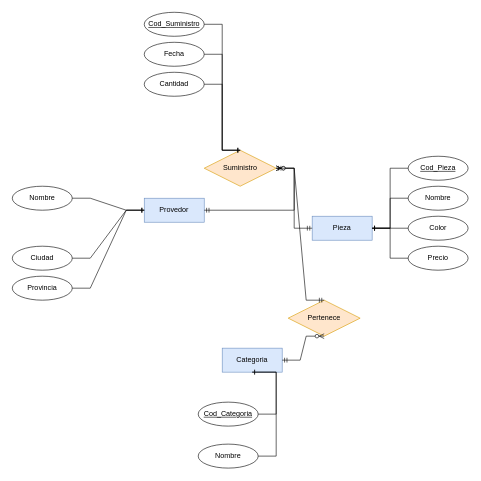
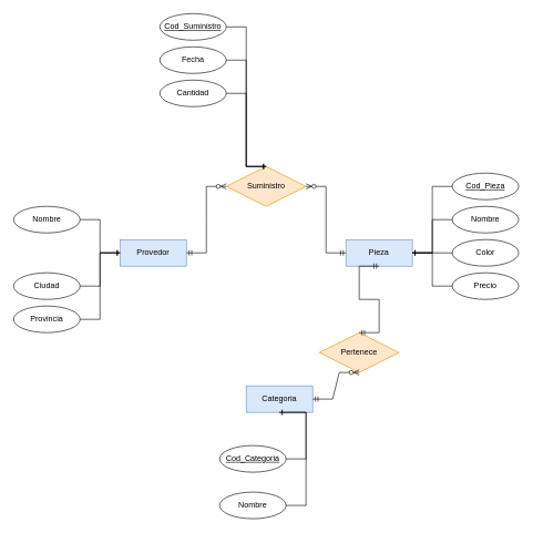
  <mxCell id="0" />
  <mxCell id="1" parent="0" />
- <mxCell id="2" value="Provedor" style="whiteSpace=wrap;html=1;align=center;fillColor=#dae8fc;strokeColor=#6c8ebf;" vertex="1" parent="1"><mxGeometry x="240" y="330" width="100" height="40" as="geometry" /></mxCell>
+ <mxCell id="2" value="Provedor" style="whiteSpace=wrap;html=1;align=center;fillColor=#dae8fc;strokeColor=#6c8ebf;" vertex="1" parent="1"><mxGeometry x="180" y="360" width="100" height="40" as="geometry" /></mxCell>
  <mxCell id="3" value="Nombre" style="ellipse;whiteSpace=wrap;html=1;align=center;" vertex="1" parent="1"><mxGeometry y="310" width="100" height="40" as="geometry" x="20" /></mxCell>
  <mxCell id="4" value="&lt;div&gt;Ciudad&lt;/div&gt;" style="ellipse;whiteSpace=wrap;html=1;align=center;" vertex="1" parent="1"><mxGeometry y="410" width="100" height="40" as="geometry" x="20" /></mxCell>
  <mxCell id="5" value="Provincia" style="ellipse;whiteSpace=wrap;html=1;align=center;" vertex="1" parent="1"><mxGeometry y="460" width="100" height="40" as="geometry" x="20" /></mxCell>
  <mxCell id="6" value="" style="edgeStyle=entityRelationEdgeStyle;fontSize=12;html=1;endArrow=ERone;endFill=1;rounded=0;" edge="1" parent="1" source="3" target="2"><mxGeometry width="100" height="100" relative="1" as="geometry"><mxPoint x="390" y="580" as="sourcePoint" /><mxPoint x="490" y="480" as="targetPoint" /></mxGeometry></mxCell>
  <mxCell id="7" value="" style="edgeStyle=entityRelationEdgeStyle;fontSize=12;html=1;endArrow=ERone;endFill=1;rounded=0;" edge="1" parent="1" source="4" target="2"><mxGeometry width="100" height="100" relative="1" as="geometry"><mxPoint x="390" y="580" as="sourcePoint" /><mxPoint x="490" y="480" as="targetPoint" /></mxGeometry></mxCell>
  <mxCell id="8" value="" style="edgeStyle=entityRelationEdgeStyle;fontSize=12;html=1;endArrow=ERone;endFill=1;rounded=0;" edge="1" parent="1" source="5" target="2"><mxGeometry width="100" height="100" relative="1" as="geometry"><mxPoint x="390" y="580" as="sourcePoint" /><mxPoint x="490" y="480" as="targetPoint" /></mxGeometry></mxCell>
  <mxCell id="9" value="Pieza" style="whiteSpace=wrap;html=1;align=center;fillColor=#dae8fc;strokeColor=#6c8ebf;" vertex="1" parent="1"><mxGeometry x="520" y="360" width="100" height="40" as="geometry" /></mxCell>
  <mxCell id="10" value="&lt;div&gt;Cod_Pieza&lt;/div&gt;" style="ellipse;whiteSpace=wrap;html=1;align=center;fontStyle=4;" vertex="1" parent="1"><mxGeometry x="680" width="100" height="40" as="geometry" y="260" /></mxCell>
  <mxCell id="11" value="&lt;div&gt;Nombre&lt;/div&gt;" style="ellipse;whiteSpace=wrap;html=1;align=center;" vertex="1" parent="1"><mxGeometry x="680" y="310" width="100" height="40" as="geometry" /></mxCell>
  <mxCell id="12" value="Color" style="ellipse;whiteSpace=wrap;html=1;align=center;" vertex="1" parent="1"><mxGeometry x="680" y="360" width="100" height="40" as="geometry" /></mxCell>
  <mxCell id="13" value="Precio" style="ellipse;whiteSpace=wrap;html=1;align=center;" vertex="1" parent="1"><mxGeometry x="680" y="410" width="100" height="40" as="geometry" /></mxCell>
  <mxCell id="14" value="" style="edgeStyle=entityRelationEdgeStyle;fontSize=12;html=1;endArrow=ERone;endFill=1;rounded=0;" edge="1" parent="1" source="11" target="9"><mxGeometry width="100" height="100" relative="1" as="geometry"><mxPoint x="390" y="580" as="sourcePoint" /><mxPoint x="490" y="480" as="targetPoint" /></mxGeometry></mxCell>
  <mxCell id="15" value="" style="edgeStyle=entityRelationEdgeStyle;fontSize=12;html=1;endArrow=ERone;endFill=1;rounded=0;" edge="1" parent="1" source="12" target="9"><mxGeometry width="100" height="100" relative="1" as="geometry"><mxPoint x="390" y="580" as="sourcePoint" /><mxPoint x="490" y="480" as="targetPoint" /></mxGeometry></mxCell>
  <mxCell id="16" value="" style="edgeStyle=entityRelationEdgeStyle;fontSize=12;html=1;endArrow=ERone;endFill=1;rounded=0;" edge="1" parent="1" source="13" target="9"><mxGeometry width="100" height="100" relative="1" as="geometry"><mxPoint x="390" y="580" as="sourcePoint" /><mxPoint x="490" y="480" as="targetPoint" /></mxGeometry></mxCell>
  <mxCell id="17" value="" style="edgeStyle=entityRelationEdgeStyle;fontSize=12;html=1;endArrow=ERone;endFill=1;rounded=0;" edge="1" parent="1" source="10" target="9"><mxGeometry width="100" height="100" relative="1" as="geometry"><mxPoint x="390" y="580" as="sourcePoint" /><mxPoint x="490" y="480" as="targetPoint" /></mxGeometry></mxCell>
  <mxCell id="18" value="Categoria" style="whiteSpace=wrap;html=1;align=center;fillColor=#dae8fc;strokeColor=#6c8ebf;" vertex="1" parent="1"><mxGeometry x="370" y="580" width="100" height="40" as="geometry" /></mxCell>
  <mxCell id="19" value="Cod_Categoria" style="ellipse;whiteSpace=wrap;html=1;align=center;fontStyle=4;" vertex="1" parent="1"><mxGeometry x="330" y="670" width="100" height="40" as="geometry" /></mxCell>
  <mxCell id="20" value="Nombre" style="ellipse;whiteSpace=wrap;html=1;align=center;" vertex="1" parent="1"><mxGeometry x="330" y="740" width="100" height="40" as="geometry" /></mxCell>
  <mxCell id="21" value="" style="edgeStyle=entityRelationEdgeStyle;fontSize=12;html=1;endArrow=ERone;endFill=1;rounded=0;entryX=0.5;entryY=1;entryDx=0;entryDy=0;" edge="1" parent="1" source="19" target="18"><mxGeometry width="100" height="100" relative="1" as="geometry"><mxPoint x="390" y="610" as="sourcePoint" /><mxPoint x="490" y="510" as="targetPoint" /></mxGeometry></mxCell>
  <mxCell id="22" value="" style="edgeStyle=entityRelationEdgeStyle;fontSize=12;html=1;endArrow=ERone;endFill=1;rounded=0;entryX=0.5;entryY=1;entryDx=0;entryDy=0;" edge="1" parent="1" source="20" target="18"><mxGeometry width="100" height="100" relative="1" as="geometry"><mxPoint x="390" y="610" as="sourcePoint" /><mxPoint x="490" y="510" as="targetPoint" /></mxGeometry></mxCell>
  <mxCell id="23" value="Suministro" style="shape=rhombus;perimeter=rhombusPerimeter;whiteSpace=wrap;html=1;align=center;fillColor=#ffe6cc;strokeColor=#d79b00;" vertex="1" parent="1"><mxGeometry x="340" y="250" width="120" height="60" as="geometry" /></mxCell>
  <mxCell id="24" value="" style="edgeStyle=entityRelationEdgeStyle;fontSize=12;html=1;endArrow=ERzeroToMany;startArrow=ERmandOne;rounded=0;" edge="1" parent="1" source="2" target="23"><mxGeometry width="100" height="100" relative="1" as="geometry"><mxPoint x="370" y="400" as="sourcePoint" /><mxPoint x="470" y="300" as="targetPoint" /></mxGeometry></mxCell>
  <mxCell id="25" value="" style="edgeStyle=entityRelationEdgeStyle;fontSize=12;html=1;endArrow=ERzeroToMany;startArrow=ERmandOne;rounded=0;" edge="1" parent="1" source="9" target="23"><mxGeometry width="100" height="100" relative="1" as="geometry"><mxPoint x="370" y="400" as="sourcePoint" /><mxPoint x="470" y="300" as="targetPoint" /></mxGeometry></mxCell>
  <mxCell id="26" value="Cod_Suministro" style="ellipse;whiteSpace=wrap;html=1;align=center;fontStyle=4;" vertex="1" parent="1"><mxGeometry x="240" y="20" width="100" height="40" as="geometry" /></mxCell>
  <mxCell id="27" value="Fecha" style="ellipse;whiteSpace=wrap;html=1;align=center;" vertex="1" parent="1"><mxGeometry x="240" y="70" width="100" height="40" as="geometry" /></mxCell>
  <mxCell id="28" value="Cantidad" style="ellipse;whiteSpace=wrap;html=1;align=center;" vertex="1" parent="1"><mxGeometry x="240" y="120" width="100" height="40" as="geometry" /></mxCell>
  <mxCell id="29" value="" style="edgeStyle=entityRelationEdgeStyle;fontSize=12;html=1;endArrow=ERone;endFill=1;rounded=0;" edge="1" parent="1" source="26"><mxGeometry width="100" height="100" relative="1" as="geometry"><mxPoint x="370" y="400" as="sourcePoint" /><mxPoint x="400" y="250" as="targetPoint" /></mxGeometry></mxCell>
  <mxCell id="30" value="" style="edgeStyle=entityRelationEdgeStyle;fontSize=12;html=1;endArrow=ERone;endFill=1;rounded=0;entryX=0.5;entryY=0;entryDx=0;entryDy=0;" edge="1" parent="1" source="27" target="23"><mxGeometry width="100" height="100" relative="1" as="geometry"><mxPoint x="370" y="400" as="sourcePoint" /><mxPoint x="470" y="300" as="targetPoint" /></mxGeometry></mxCell>
  <mxCell id="31" value="" style="edgeStyle=entityRelationEdgeStyle;fontSize=12;html=1;endArrow=ERone;endFill=1;rounded=0;entryX=0.5;entryY=0;entryDx=0;entryDy=0;" edge="1" parent="1" source="28" target="23"><mxGeometry width="100" height="100" relative="1" as="geometry"><mxPoint x="370" y="400" as="sourcePoint" /><mxPoint x="470" y="300" as="targetPoint" /></mxGeometry></mxCell>
  <mxCell id="32" value="Pertenece" style="shape=rhombus;perimeter=rhombusPerimeter;whiteSpace=wrap;html=1;align=center;fillColor=#ffe6cc;strokeColor=#d79b00;" vertex="1" parent="1"><mxGeometry x="480" y="500" width="120" height="60" as="geometry" /></mxCell>
  <mxCell id="33" value="" style="edgeStyle=entityRelationEdgeStyle;fontSize=12;html=1;endArrow=ERzeroToMany;startArrow=ERmandOne;rounded=0;entryX=0.5;entryY=1;entryDx=0;entryDy=0;" edge="1" parent="1" source="18" target="32"><mxGeometry width="100" height="100" relative="1" as="geometry"><mxPoint x="340" y="500" as="sourcePoint" /><mxPoint x="440" y="400" as="targetPoint" /></mxGeometry></mxCell>
- <mxCell id="34" value="" style="edgeStyle=entityRelationEdgeStyle;fontSize=12;html=1;endArrow=ERmandOne;startArrow=ERmandOne;rounded=0;exitX=0.5;exitY=0;exitDx=0;exitDy=0;" edge="1" parent="1" source="32" target="23"><mxGeometry width="100" height="100" relative="1" as="geometry"><mxPoint x="340" y="500" as="sourcePoint" /><mxPoint x="440" y="400" as="targetPoint" /></mxGeometry></mxCell>
+ <mxCell id="34" value="" style="edgeStyle=entityRelationEdgeStyle;fontSize=12;html=1;endArrow=ERmandOne;startArrow=ERmandOne;rounded=0;entryX=0.5;entryY=1;entryDx=0;entryDy=0;exitX=0.5;exitY=0;exitDx=0;exitDy=0;" edge="1" parent="1" source="32" target="9"><mxGeometry width="100" height="100" relative="1" as="geometry"><mxPoint x="340" y="500" as="sourcePoint" /><mxPoint x="440" y="400" as="targetPoint" /></mxGeometry></mxCell>
